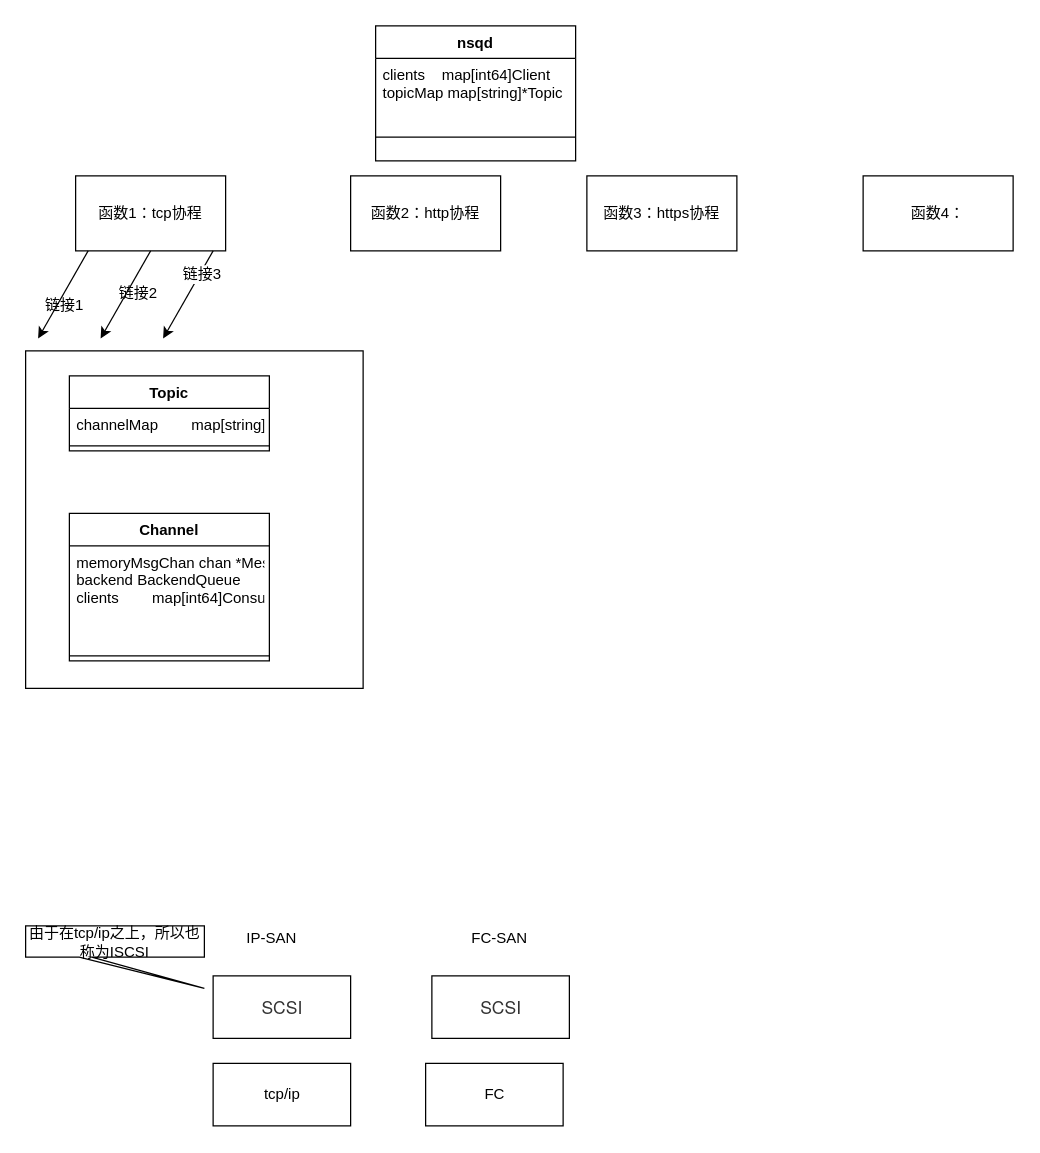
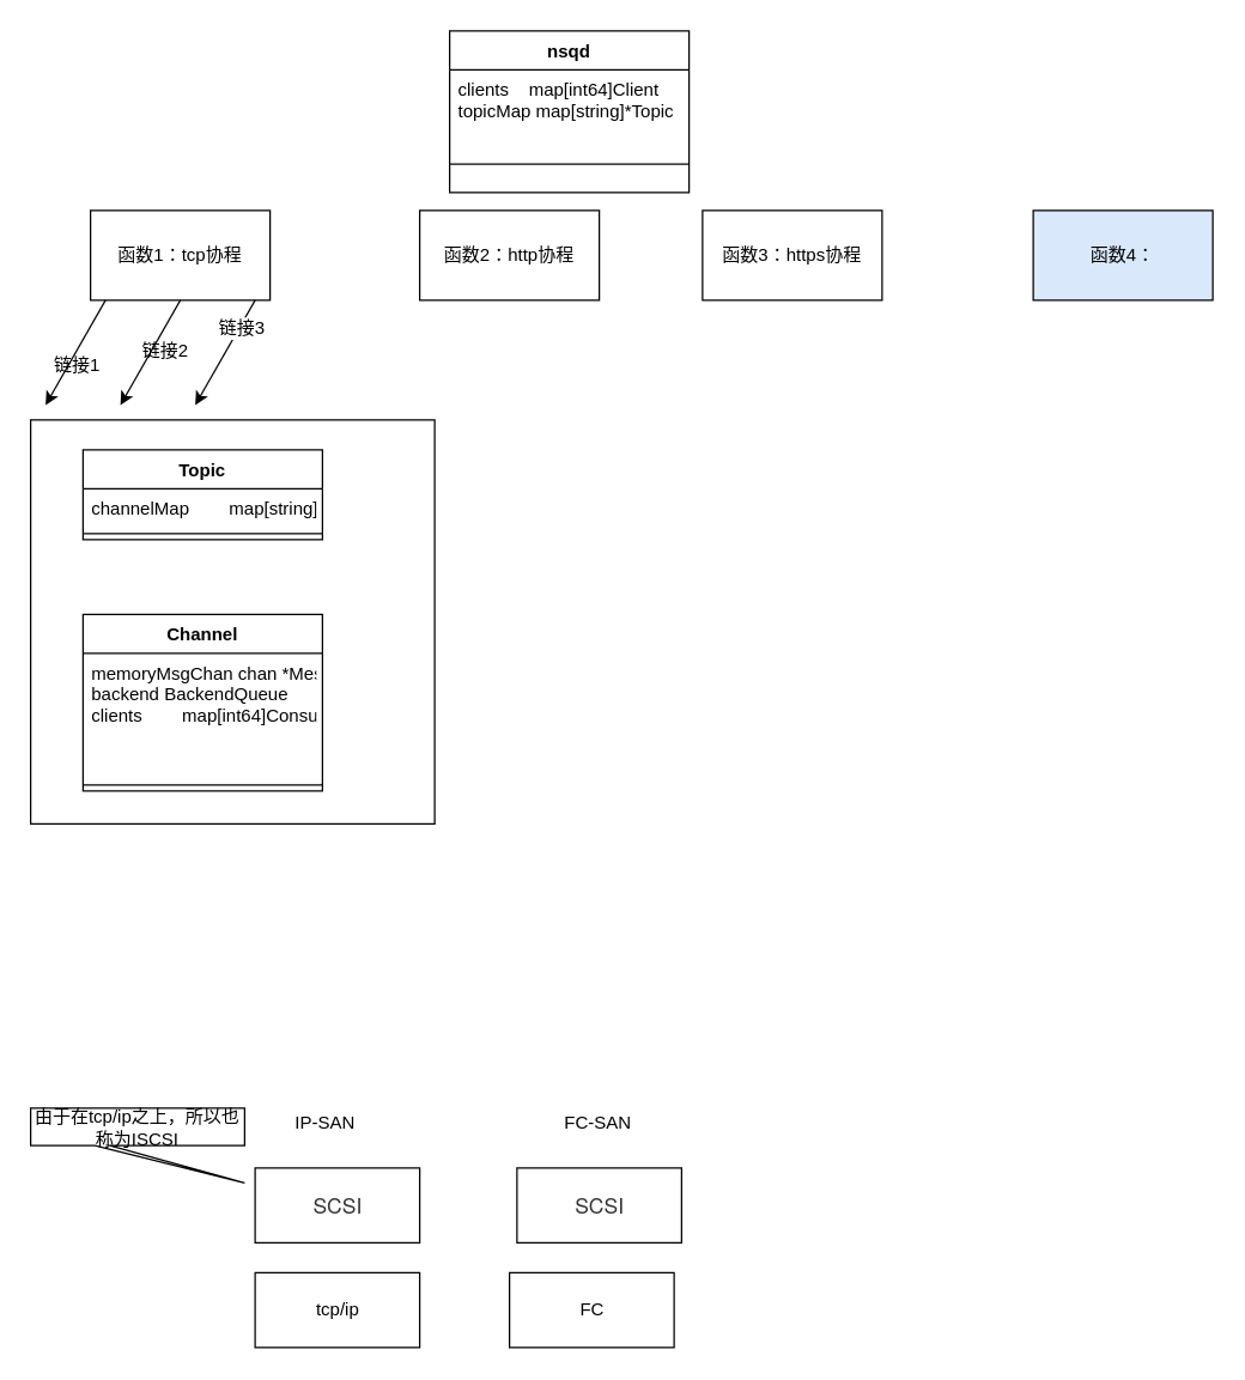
  <mxCell id="0" />
  <mxCell id="1" parent="0" />
  <mxCell id="2" value="nsqd" style="swimlane;fontStyle=1;align=center;verticalAlign=top;childLayout=stackLayout;horizontal=1;startSize=26;horizontalStack=0;resizeParent=1;resizeParentMax=0;resizeLast=0;collapsible=1;marginBottom=0;" parent="1" vertex="1"><mxGeometry x="300" y="20" width="160" height="108" as="geometry" /></mxCell>
  <mxCell id="3" value="clients    map[int64]Client&#10;topicMap map[string]*Topic" style="text;strokeColor=none;fillColor=none;align=left;verticalAlign=top;spacingLeft=4;spacingRight=4;overflow=hidden;rotatable=0;points=[[0,0.5],[1,0.5]];portConstraint=eastwest;" parent="2" vertex="1"><mxGeometry y="26" width="160" height="44" as="geometry" /></mxCell>
  <mxCell id="4" value="" style="line;strokeWidth=1;fillColor=none;align=left;verticalAlign=middle;spacingTop=-1;spacingLeft=3;spacingRight=3;rotatable=0;labelPosition=right;points=[];portConstraint=eastwest;" parent="2" vertex="1"><mxGeometry y="70" width="160" height="38" as="geometry" /></mxCell>
  <mxCell id="5" value="函数2：http协程" style="rounded=0;whiteSpace=wrap;html=1;" parent="1" vertex="1"><mxGeometry x="280" y="140" width="120" height="60" as="geometry" /></mxCell>
  <mxCell id="6" value="函数1：tcp协程" style="rounded=0;whiteSpace=wrap;html=1;" parent="1" vertex="1"><mxGeometry x="60" y="140" width="120" height="60" as="geometry" /></mxCell>
  <mxCell id="7" value="函数3：https协程" style="rounded=0;whiteSpace=wrap;html=1;" parent="1" vertex="1"><mxGeometry x="469" y="140" width="120" height="60" as="geometry" /></mxCell>
- <mxCell id="8" value="函数4：" style="rounded=0;whiteSpace=wrap;html=1;" parent="1" vertex="1"><mxGeometry x="690" y="140" width="120" height="60" as="geometry" /></mxCell>
+ <mxCell id="8" value="函数4：" style="rounded=0;whiteSpace=wrap;html=1;fillColor=#dae8fc;" parent="1" vertex="1"><mxGeometry x="690" y="140" width="120" height="60" as="geometry" /></mxCell>
  <mxCell id="9" value="" style="endArrow=classic;html=1;" parent="1" edge="1"><mxGeometry width="50" height="50" relative="1" as="geometry"><mxPoint x="70" y="200" as="sourcePoint" /><mxPoint x="30" y="270" as="targetPoint" /></mxGeometry></mxCell>
  <mxCell id="10" value="" style="endArrow=classic;html=1;" parent="1" edge="1"><mxGeometry width="50" height="50" relative="1" as="geometry"><mxPoint x="120" y="200" as="sourcePoint" /><mxPoint x="80" y="270" as="targetPoint" /></mxGeometry></mxCell>
  <mxCell id="11" value="" style="endArrow=classic;html=1;" parent="1" edge="1"><mxGeometry width="50" height="50" relative="1" as="geometry"><mxPoint x="170" y="200" as="sourcePoint" /><mxPoint x="130" y="270" as="targetPoint" /></mxGeometry></mxCell>
  <mxCell id="12" value="链接3" style="text;html=1;resizable=0;points=[];align=center;verticalAlign=middle;labelBackgroundColor=#ffffff;" parent="11" vertex="1" connectable="0"><mxGeometry x="-0.493" y="1" relative="1" as="geometry"><mxPoint y="1" as="offset" /></mxGeometry></mxCell>
  <mxCell id="13" value="链接1" style="text;html=1;resizable=0;points=[];autosize=1;align=left;verticalAlign=top;spacingTop=-4;" parent="1" vertex="1"><mxGeometry x="34" y="234" width="50" height="20" as="geometry" /></mxCell>
  <mxCell id="14" value="链接2" style="text;html=1;resizable=0;points=[];autosize=1;align=left;verticalAlign=top;spacingTop=-4;" parent="1" vertex="1"><mxGeometry x="93" y="224" width="50" height="20" as="geometry" /></mxCell>
  <mxCell id="15" value="" style="whiteSpace=wrap;html=1;aspect=fixed;" parent="1" vertex="1"><mxGeometry x="20" y="280" width="270" height="270" as="geometry" /></mxCell>
  <mxCell id="16" value="Topic" style="swimlane;fontStyle=1;align=center;verticalAlign=top;childLayout=stackLayout;horizontal=1;startSize=26;horizontalStack=0;resizeParent=1;resizeParentMax=0;resizeLast=0;collapsible=1;marginBottom=0;" parent="1" vertex="1"><mxGeometry x="55" y="300" width="160" height="60" as="geometry" /></mxCell>
  <mxCell id="17" value="channelMap        map[string]*Channel" style="text;strokeColor=none;fillColor=none;align=left;verticalAlign=top;spacingLeft=4;spacingRight=4;overflow=hidden;rotatable=0;points=[[0,0.5],[1,0.5]];portConstraint=eastwest;" parent="16" vertex="1"><mxGeometry y="26" width="160" height="26" as="geometry" /></mxCell>
  <mxCell id="18" value="" style="line;strokeWidth=1;fillColor=none;align=left;verticalAlign=middle;spacingTop=-1;spacingLeft=3;spacingRight=3;rotatable=0;labelPosition=right;points=[];portConstraint=eastwest;" parent="16" vertex="1"><mxGeometry y="52" width="160" height="8" as="geometry" /></mxCell>
  <mxCell id="19" value="Channel" style="swimlane;fontStyle=1;align=center;verticalAlign=top;childLayout=stackLayout;horizontal=1;startSize=26;horizontalStack=0;resizeParent=1;resizeParentMax=0;resizeLast=0;collapsible=1;marginBottom=0;" parent="1" vertex="1"><mxGeometry x="55" y="410" width="160" height="118" as="geometry" /></mxCell>
  <mxCell id="20" value="memoryMsgChan chan *Message&#10;backend BackendQueue&#10;clients        map[int64]Consumer&#10;" style="text;strokeColor=none;fillColor=none;align=left;verticalAlign=top;spacingLeft=4;spacingRight=4;overflow=hidden;rotatable=0;points=[[0,0.5],[1,0.5]];portConstraint=eastwest;" parent="19" vertex="1"><mxGeometry y="26" width="160" height="84" as="geometry" /></mxCell>
  <mxCell id="21" value="" style="line;strokeWidth=1;fillColor=none;align=left;verticalAlign=middle;spacingTop=-1;spacingLeft=3;spacingRight=3;rotatable=0;labelPosition=right;points=[];portConstraint=eastwest;" parent="19" vertex="1"><mxGeometry y="110" width="160" height="8" as="geometry" /></mxCell>
  <mxCell id="22" value="tcp/ip" style="html=1;" vertex="1" parent="1"><mxGeometry x="170" y="850" width="110" height="50" as="geometry" /></mxCell>
  <mxCell id="23" value="FC" style="html=1;" vertex="1" parent="1"><mxGeometry x="340" y="850" width="110" height="50" as="geometry" /></mxCell>
  <mxCell id="24" value="&lt;span style=&quot;color: rgb(51 , 51 , 51) ; font-family: &amp;#34;helvetica neue&amp;#34; , &amp;#34;helvetica&amp;#34; , &amp;#34;arial&amp;#34; , sans-serif ; font-size: 14px ; white-space: normal&quot;&gt;SCSI&lt;/span&gt;" style="html=1;" vertex="1" parent="1"><mxGeometry x="170" y="780" width="110" height="50" as="geometry" /></mxCell>
  <mxCell id="25" value="&lt;span style=&quot;color: rgb(51 , 51 , 51) ; font-family: &amp;#34;helvetica neue&amp;#34; , &amp;#34;helvetica&amp;#34; , &amp;#34;arial&amp;#34; , sans-serif ; font-size: 14px ; white-space: normal&quot;&gt;SCSI&lt;/span&gt;" style="html=1;" vertex="1" parent="1"><mxGeometry x="345" y="780" width="110" height="50" as="geometry" /></mxCell>
  <mxCell id="26" value="FC-SAN" style="text;html=1;resizable=0;points=[];autosize=1;align=left;verticalAlign=top;spacingTop=-4;" vertex="1" parent="1"><mxGeometry x="375" y="740" width="60" height="20" as="geometry" /></mxCell>
  <mxCell id="27" value="IP-SAN" style="text;html=1;resizable=0;points=[];autosize=1;align=left;verticalAlign=top;spacingTop=-4;" vertex="1" parent="1"><mxGeometry x="195" y="740" width="60" height="20" as="geometry" /></mxCell>
  <mxCell id="28" value="由于在tcp/ip之上，所以也称为ISCSI" style="shape=callout;whiteSpace=wrap;html=1;perimeter=calloutPerimeter;position2=1;size=25;position=0.3;base=10;" vertex="1" parent="1"><mxGeometry x="20" y="740" width="143" height="50" as="geometry" /></mxCell>
